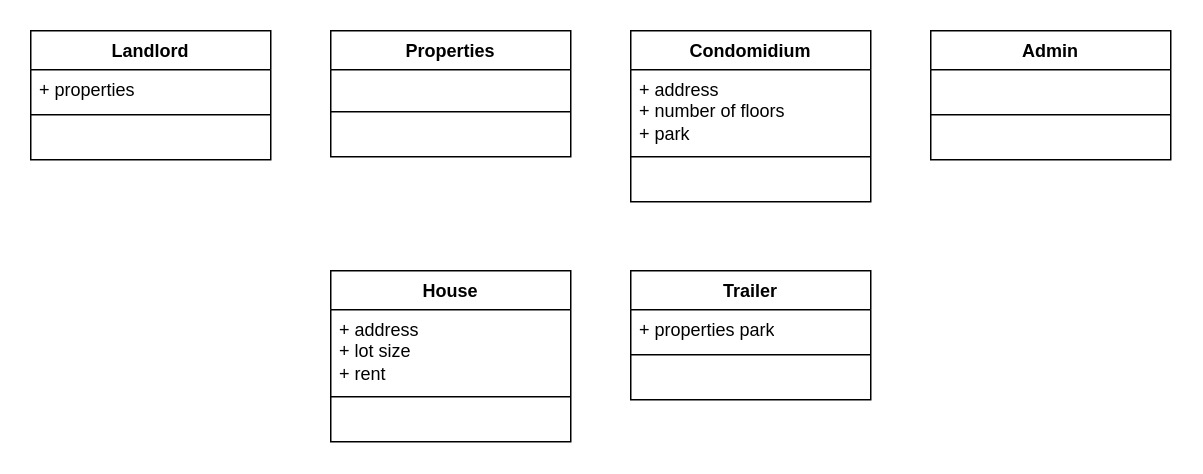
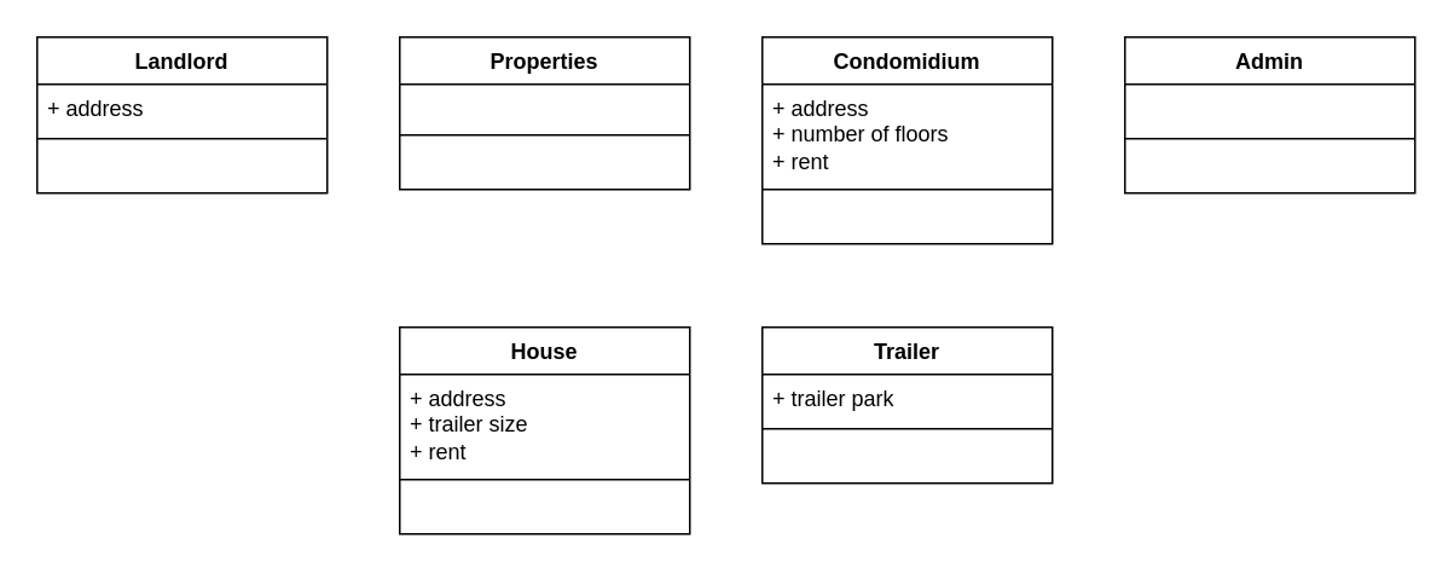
  <mxCell id="0" />
  <mxCell id="1" parent="0" />
  <mxCell id="2" value="Landlord" style="swimlane;fontStyle=1;align=center;verticalAlign=top;childLayout=stackLayout;horizontal=1;startSize=26;horizontalStack=0;resizeParent=1;resizeParentMax=0;resizeLast=0;collapsible=1;marginBottom=0;whiteSpace=wrap;html=1;" vertex="1" parent="1"><mxGeometry x="20" y="20" width="160" height="86" as="geometry" /></mxCell>
- <mxCell id="3" value="+ properties" style="text;strokeColor=none;fillColor=none;align=left;verticalAlign=top;spacingLeft=4;spacingRight=4;overflow=hidden;rotatable=0;points=[[0,0.5],[1,0.5]];portConstraint=eastwest;whiteSpace=wrap;html=1;" vertex="1" parent="2"><mxGeometry y="26" width="160" height="26" as="geometry" /></mxCell>
+ <mxCell id="3" value="+ address" style="text;strokeColor=none;fillColor=none;align=left;verticalAlign=top;spacingLeft=4;spacingRight=4;overflow=hidden;rotatable=0;points=[[0,0.5],[1,0.5]];portConstraint=eastwest;whiteSpace=wrap;html=1;" vertex="1" parent="2"><mxGeometry y="26" width="160" height="26" as="geometry" /></mxCell>
  <mxCell id="4" value="" style="line;strokeWidth=1;fillColor=none;align=left;verticalAlign=middle;spacingTop=-1;spacingLeft=3;spacingRight=3;rotatable=0;labelPosition=right;points=[];portConstraint=eastwest;strokeColor=inherit;" vertex="1" parent="2"><mxGeometry y="52" width="160" height="8" as="geometry" /></mxCell>
  <mxCell id="5" value="&lt;div&gt;&lt;br&gt;&lt;/div&gt;&lt;div&gt;&lt;br&gt;&lt;/div&gt;" style="text;strokeColor=none;fillColor=none;align=left;verticalAlign=top;spacingLeft=4;spacingRight=4;overflow=hidden;rotatable=0;points=[[0,0.5],[1,0.5]];portConstraint=eastwest;whiteSpace=wrap;html=1;" vertex="1" parent="2"><mxGeometry y="60" width="160" height="26" as="geometry" /></mxCell>
  <mxCell id="6" value="Properties" style="swimlane;fontStyle=1;align=center;verticalAlign=top;childLayout=stackLayout;horizontal=1;startSize=26;horizontalStack=0;resizeParent=1;resizeParentMax=0;resizeLast=0;collapsible=1;marginBottom=0;whiteSpace=wrap;html=1;" vertex="1" parent="1"><mxGeometry x="220" y="20" width="160" height="84" as="geometry" /></mxCell>
  <mxCell id="7" value="&lt;br&gt;&lt;div&gt;&lt;br&gt;&lt;/div&gt;" style="text;strokeColor=none;fillColor=none;align=left;verticalAlign=top;spacingLeft=4;spacingRight=4;overflow=hidden;rotatable=0;points=[[0,0.5],[1,0.5]];portConstraint=eastwest;whiteSpace=wrap;html=1;" vertex="1" parent="6"><mxGeometry y="26" width="160" height="24" as="geometry" /></mxCell>
  <mxCell id="8" value="" style="line;strokeWidth=1;fillColor=none;align=left;verticalAlign=middle;spacingTop=-1;spacingLeft=3;spacingRight=3;rotatable=0;labelPosition=right;points=[];portConstraint=eastwest;strokeColor=inherit;" vertex="1" parent="6"><mxGeometry y="50" width="160" height="8" as="geometry" /></mxCell>
  <mxCell id="9" value="&lt;div&gt;&lt;br&gt;&lt;/div&gt;&lt;div&gt;&lt;br&gt;&lt;/div&gt;" style="text;strokeColor=none;fillColor=none;align=left;verticalAlign=top;spacingLeft=4;spacingRight=4;overflow=hidden;rotatable=0;points=[[0,0.5],[1,0.5]];portConstraint=eastwest;whiteSpace=wrap;html=1;" vertex="1" parent="6"><mxGeometry y="58" width="160" height="26" as="geometry" /></mxCell>
  <mxCell id="10" value="House" style="swimlane;fontStyle=1;align=center;verticalAlign=top;childLayout=stackLayout;horizontal=1;startSize=26;horizontalStack=0;resizeParent=1;resizeParentMax=0;resizeLast=0;collapsible=1;marginBottom=0;whiteSpace=wrap;html=1;" vertex="1" parent="1"><mxGeometry x="220" y="180" width="160" height="114" as="geometry" /></mxCell>
- <mxCell id="11" value="+ address&lt;div&gt;+ lot size&lt;/div&gt;&lt;div&gt;+ rent&lt;/div&gt;" style="text;strokeColor=none;fillColor=none;align=left;verticalAlign=top;spacingLeft=4;spacingRight=4;overflow=hidden;rotatable=0;points=[[0,0.5],[1,0.5]];portConstraint=eastwest;whiteSpace=wrap;html=1;" vertex="1" parent="10"><mxGeometry y="26" width="160" height="54" as="geometry" /></mxCell>
+ <mxCell id="11" value="+ address&lt;div&gt;+ trailer size&lt;/div&gt;&lt;div&gt;+ rent&lt;/div&gt;" style="text;strokeColor=none;fillColor=none;align=left;verticalAlign=top;spacingLeft=4;spacingRight=4;overflow=hidden;rotatable=0;points=[[0,0.5],[1,0.5]];portConstraint=eastwest;whiteSpace=wrap;html=1;" vertex="1" parent="10"><mxGeometry y="26" width="160" height="54" as="geometry" /></mxCell>
  <mxCell id="12" value="" style="line;strokeWidth=1;fillColor=none;align=left;verticalAlign=middle;spacingTop=-1;spacingLeft=3;spacingRight=3;rotatable=0;labelPosition=right;points=[];portConstraint=eastwest;strokeColor=inherit;" vertex="1" parent="10"><mxGeometry y="80" width="160" height="8" as="geometry" /></mxCell>
  <mxCell id="13" value="&lt;div&gt;&lt;br&gt;&lt;/div&gt;&lt;div&gt;&lt;br&gt;&lt;/div&gt;" style="text;strokeColor=none;fillColor=none;align=left;verticalAlign=top;spacingLeft=4;spacingRight=4;overflow=hidden;rotatable=0;points=[[0,0.5],[1,0.5]];portConstraint=eastwest;whiteSpace=wrap;html=1;" vertex="1" parent="10"><mxGeometry y="88" width="160" height="26" as="geometry" /></mxCell>
  <mxCell id="14" value="Condomidium" style="swimlane;fontStyle=1;align=center;verticalAlign=top;childLayout=stackLayout;horizontal=1;startSize=26;horizontalStack=0;resizeParent=1;resizeParentMax=0;resizeLast=0;collapsible=1;marginBottom=0;whiteSpace=wrap;html=1;" vertex="1" parent="1"><mxGeometry x="420" y="20" width="160" height="114" as="geometry" /></mxCell>
- <mxCell id="15" value="+ address&lt;div&gt;+ number of floors&lt;/div&gt;&lt;div&gt;+ park&lt;/div&gt;" style="text;strokeColor=none;fillColor=none;align=left;verticalAlign=top;spacingLeft=4;spacingRight=4;overflow=hidden;rotatable=0;points=[[0,0.5],[1,0.5]];portConstraint=eastwest;whiteSpace=wrap;html=1;" vertex="1" parent="14"><mxGeometry y="26" width="160" height="54" as="geometry" /></mxCell>
+ <mxCell id="15" value="+ address&lt;div&gt;+ number of floors&lt;/div&gt;&lt;div&gt;+ rent&lt;/div&gt;" style="text;strokeColor=none;fillColor=none;align=left;verticalAlign=top;spacingLeft=4;spacingRight=4;overflow=hidden;rotatable=0;points=[[0,0.5],[1,0.5]];portConstraint=eastwest;whiteSpace=wrap;html=1;" vertex="1" parent="14"><mxGeometry y="26" width="160" height="54" as="geometry" /></mxCell>
  <mxCell id="16" value="" style="line;strokeWidth=1;fillColor=none;align=left;verticalAlign=middle;spacingTop=-1;spacingLeft=3;spacingRight=3;rotatable=0;labelPosition=right;points=[];portConstraint=eastwest;strokeColor=inherit;" vertex="1" parent="14"><mxGeometry y="80" width="160" height="8" as="geometry" /></mxCell>
  <mxCell id="17" value="&lt;div&gt;&lt;br&gt;&lt;/div&gt;&lt;div&gt;&lt;br&gt;&lt;/div&gt;" style="text;strokeColor=none;fillColor=none;align=left;verticalAlign=top;spacingLeft=4;spacingRight=4;overflow=hidden;rotatable=0;points=[[0,0.5],[1,0.5]];portConstraint=eastwest;whiteSpace=wrap;html=1;" vertex="1" parent="14"><mxGeometry y="88" width="160" height="26" as="geometry" /></mxCell>
  <mxCell id="18" value="Trailer" style="swimlane;fontStyle=1;align=center;verticalAlign=top;childLayout=stackLayout;horizontal=1;startSize=26;horizontalStack=0;resizeParent=1;resizeParentMax=0;resizeLast=0;collapsible=1;marginBottom=0;whiteSpace=wrap;html=1;" vertex="1" parent="1"><mxGeometry x="420" y="180" width="160" height="86" as="geometry" /></mxCell>
- <mxCell id="19" value="+ properties park" style="text;strokeColor=none;fillColor=none;align=left;verticalAlign=top;spacingLeft=4;spacingRight=4;overflow=hidden;rotatable=0;points=[[0,0.5],[1,0.5]];portConstraint=eastwest;whiteSpace=wrap;html=1;" vertex="1" parent="18"><mxGeometry y="26" width="160" height="26" as="geometry" /></mxCell>
+ <mxCell id="19" value="+ trailer park" style="text;strokeColor=none;fillColor=none;align=left;verticalAlign=top;spacingLeft=4;spacingRight=4;overflow=hidden;rotatable=0;points=[[0,0.5],[1,0.5]];portConstraint=eastwest;whiteSpace=wrap;html=1;" vertex="1" parent="18"><mxGeometry y="26" width="160" height="26" as="geometry" /></mxCell>
  <mxCell id="20" value="" style="line;strokeWidth=1;fillColor=none;align=left;verticalAlign=middle;spacingTop=-1;spacingLeft=3;spacingRight=3;rotatable=0;labelPosition=right;points=[];portConstraint=eastwest;strokeColor=inherit;" vertex="1" parent="18"><mxGeometry y="52" width="160" height="8" as="geometry" /></mxCell>
  <mxCell id="21" value="&lt;div&gt;&lt;br&gt;&lt;/div&gt;&lt;div&gt;&lt;br&gt;&lt;/div&gt;" style="text;strokeColor=none;fillColor=none;align=left;verticalAlign=top;spacingLeft=4;spacingRight=4;overflow=hidden;rotatable=0;points=[[0,0.5],[1,0.5]];portConstraint=eastwest;whiteSpace=wrap;html=1;" vertex="1" parent="18"><mxGeometry y="60" width="160" height="26" as="geometry" /></mxCell>
  <mxCell id="22" value="Admin" style="swimlane;fontStyle=1;align=center;verticalAlign=top;childLayout=stackLayout;horizontal=1;startSize=26;horizontalStack=0;resizeParent=1;resizeParentMax=0;resizeLast=0;collapsible=1;marginBottom=0;whiteSpace=wrap;html=1;" vertex="1" parent="1"><mxGeometry x="620" y="20" width="160" height="86" as="geometry" /></mxCell>
  <mxCell id="23" value="&lt;div&gt;&lt;br&gt;&lt;/div&gt;&lt;div&gt;&lt;br&gt;&lt;/div&gt;" style="text;strokeColor=none;fillColor=none;align=left;verticalAlign=top;spacingLeft=4;spacingRight=4;overflow=hidden;rotatable=0;points=[[0,0.5],[1,0.5]];portConstraint=eastwest;whiteSpace=wrap;html=1;" vertex="1" parent="22"><mxGeometry y="26" width="160" height="26" as="geometry" /></mxCell>
  <mxCell id="24" value="" style="line;strokeWidth=1;fillColor=none;align=left;verticalAlign=middle;spacingTop=-1;spacingLeft=3;spacingRight=3;rotatable=0;labelPosition=right;points=[];portConstraint=eastwest;strokeColor=inherit;" vertex="1" parent="22"><mxGeometry y="52" width="160" height="8" as="geometry" /></mxCell>
  <mxCell id="25" value="&lt;div&gt;&lt;br&gt;&lt;/div&gt;&lt;div&gt;&lt;br&gt;&lt;/div&gt;" style="text;strokeColor=none;fillColor=none;align=left;verticalAlign=top;spacingLeft=4;spacingRight=4;overflow=hidden;rotatable=0;points=[[0,0.5],[1,0.5]];portConstraint=eastwest;whiteSpace=wrap;html=1;" vertex="1" parent="22"><mxGeometry y="60" width="160" height="26" as="geometry" /></mxCell>
